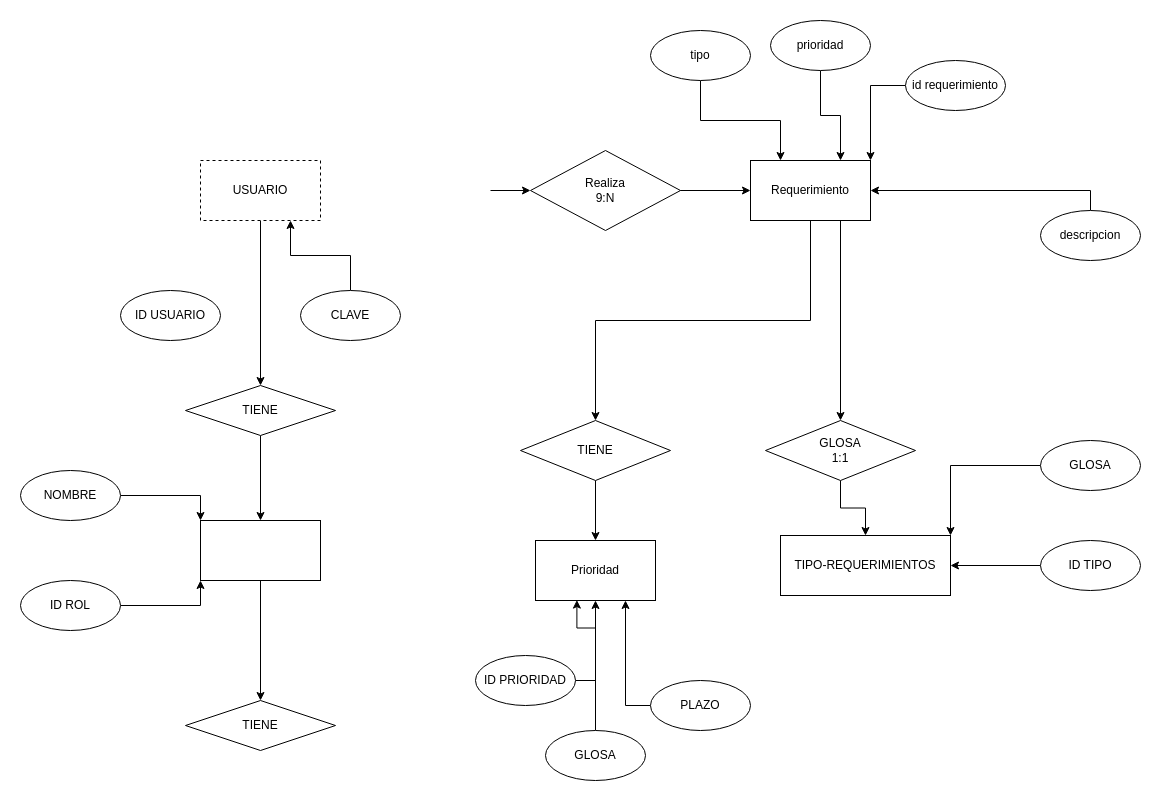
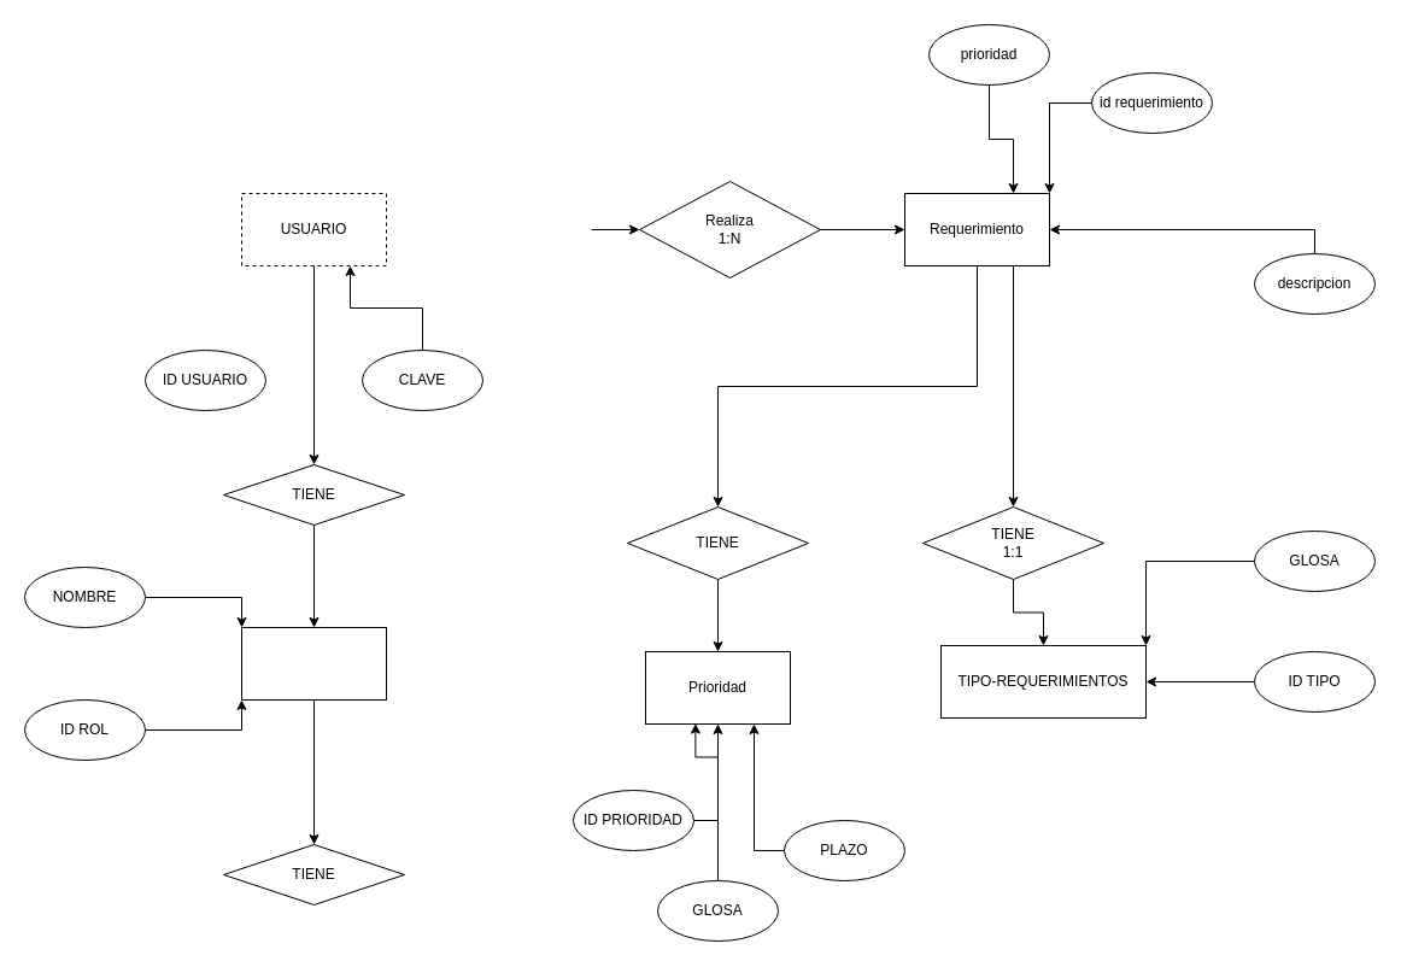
  <mxCell id="0" />
  <mxCell id="1" parent="0" />
  <mxCell id="2" style="edgeStyle=orthogonalEdgeStyle;rounded=0;orthogonalLoop=1;jettySize=auto;html=1;exitX=0.5;exitY=1;exitDx=0;exitDy=0;entryX=0.5;entryY=0;entryDx=0;entryDy=0;" edge="1" parent="1" source="3" target="41"><mxGeometry relative="1" as="geometry" /></mxCell>
  <mxCell id="3" value="USUARIO" style="rounded=0;whiteSpace=wrap;html=1;dashed=1;" vertex="1" parent="1"><mxGeometry x="200" y="160" width="120" height="60" as="geometry" /></mxCell>
  <mxCell id="4" style="edgeStyle=orthogonalEdgeStyle;rounded=0;orthogonalLoop=1;jettySize=auto;html=1;exitX=0.5;exitY=1;exitDx=0;exitDy=0;entryX=0.5;entryY=0;entryDx=0;entryDy=0;" edge="1" parent="1" source="6" target="28"><mxGeometry relative="1" as="geometry" /></mxCell>
  <mxCell id="5" style="edgeStyle=orthogonalEdgeStyle;rounded=0;orthogonalLoop=1;jettySize=auto;html=1;exitX=0.75;exitY=1;exitDx=0;exitDy=0;entryX=0.5;entryY=0;entryDx=0;entryDy=0;" edge="1" parent="1" source="6" target="33"><mxGeometry relative="1" as="geometry" /></mxCell>
  <mxCell id="6" value="Requerimiento" style="rounded=0;whiteSpace=wrap;html=1;" vertex="1" parent="1"><mxGeometry x="750" y="160" width="120" height="60" as="geometry" /></mxCell>
  <mxCell id="7" value="" style="endArrow=classic;html=1;exitX=1;exitY=0.5;exitDx=0;exitDy=0;" edge="1" parent="1" source="18"><mxGeometry width="50" height="50" relative="1" as="geometry"><mxPoint x="490" y="190" as="sourcePoint" /><mxPoint x="600" y="190" as="targetPoint" /><Array as="points"><mxPoint x="550" y="190" /></Array></mxGeometry></mxCell>
  <mxCell id="8" value="" style="endArrow=classic;html=1;entryX=0;entryY=0.5;entryDx=0;entryDy=0;exitX=1;exitY=0.5;exitDx=0;exitDy=0;" edge="1" parent="1" source="18" target="6"><mxGeometry width="50" height="50" relative="1" as="geometry"><mxPoint x="610" y="270" as="sourcePoint" /><mxPoint x="660" y="220" as="targetPoint" /></mxGeometry></mxCell>
  <mxCell id="9" value="ID USUARIO" style="ellipse;whiteSpace=wrap;html=1;" vertex="1" parent="1"><mxGeometry x="120" y="290" width="100" height="50" as="geometry" /></mxCell>
  <mxCell id="10" style="edgeStyle=orthogonalEdgeStyle;rounded=0;orthogonalLoop=1;jettySize=auto;html=1;exitX=0.5;exitY=0;exitDx=0;exitDy=0;entryX=0.75;entryY=1;entryDx=0;entryDy=0;" edge="1" parent="1" source="11" target="3"><mxGeometry relative="1" as="geometry" /></mxCell>
  <mxCell id="11" value="CLAVE" style="ellipse;whiteSpace=wrap;html=1;" vertex="1" parent="1"><mxGeometry x="300" y="290" width="100" height="50" as="geometry" /></mxCell>
  <mxCell id="12" style="edgeStyle=orthogonalEdgeStyle;rounded=0;orthogonalLoop=1;jettySize=auto;html=1;exitX=0;exitY=0.5;exitDx=0;exitDy=0;entryX=1;entryY=0;entryDx=0;entryDy=0;" edge="1" parent="1" source="13" target="6"><mxGeometry relative="1" as="geometry" /></mxCell>
  <mxCell id="13" value="id requerimiento" style="ellipse;whiteSpace=wrap;html=1;" vertex="1" parent="1"><mxGeometry x="905" y="60" width="100" height="50" as="geometry" /></mxCell>
  <mxCell id="14" style="edgeStyle=orthogonalEdgeStyle;rounded=0;orthogonalLoop=1;jettySize=auto;html=1;exitX=0.5;exitY=0;exitDx=0;exitDy=0;entryX=1;entryY=0.5;entryDx=0;entryDy=0;" edge="1" parent="1" source="15" target="6"><mxGeometry relative="1" as="geometry" /></mxCell>
  <mxCell id="15" value="descripcion" style="ellipse;whiteSpace=wrap;html=1;" vertex="1" parent="1"><mxGeometry x="1040" y="210" width="100" height="50" as="geometry" /></mxCell>
  <mxCell id="16" style="edgeStyle=orthogonalEdgeStyle;rounded=0;orthogonalLoop=1;jettySize=auto;html=1;exitX=0.5;exitY=1;exitDx=0;exitDy=0;entryX=0.75;entryY=0;entryDx=0;entryDy=0;" edge="1" parent="1" source="17" target="6"><mxGeometry relative="1" as="geometry" /></mxCell>
  <mxCell id="17" value="prioridad" style="ellipse;whiteSpace=wrap;html=1;" vertex="1" parent="1"><mxGeometry x="770" y="20" width="100" height="50" as="geometry" /></mxCell>
- <mxCell id="18" value="&lt;div&gt;Realiza&lt;/div&gt;&lt;div&gt;9:N&lt;br&gt;&lt;/div&gt;" style="rhombus;whiteSpace=wrap;html=1;" vertex="1" parent="1"><mxGeometry x="530" y="150" width="150" height="80" as="geometry" /></mxCell>
+ <mxCell id="18" value="&lt;div&gt;Realiza&lt;/div&gt;&lt;div&gt;1:N&lt;br&gt;&lt;/div&gt;" style="rhombus;whiteSpace=wrap;html=1;" vertex="1" parent="1"><mxGeometry x="530" y="150" width="150" height="80" as="geometry" /></mxCell>
  <mxCell id="19" value="" style="endArrow=classic;html=1;exitX=1;exitY=0.5;exitDx=0;exitDy=0;" edge="1" parent="1" target="18"><mxGeometry width="50" height="50" relative="1" as="geometry"><mxPoint x="490" y="190" as="sourcePoint" /><mxPoint x="600" y="190" as="targetPoint" /><Array as="points" /></mxGeometry></mxCell>
- <mxCell id="20" style="edgeStyle=orthogonalEdgeStyle;rounded=0;orthogonalLoop=1;jettySize=auto;html=1;entryX=0.25;entryY=0;entryDx=0;entryDy=0;" edge="1" parent="1" source="21" target="6"><mxGeometry relative="1" as="geometry" /></mxCell>
- <mxCell id="21" value="tipo" style="ellipse;whiteSpace=wrap;html=1;" vertex="1" parent="1"><mxGeometry x="650" y="30" width="100" height="50" as="geometry" /></mxCell>
  <mxCell id="22" value="Prioridad" style="rounded=0;whiteSpace=wrap;html=1;" vertex="1" parent="1"><mxGeometry x="535" y="540" width="120" height="60" as="geometry" /></mxCell>
  <mxCell id="23" style="edgeStyle=orthogonalEdgeStyle;rounded=0;orthogonalLoop=1;jettySize=auto;html=1;exitX=1;exitY=0.5;exitDx=0;exitDy=0;entryX=0.345;entryY=0.993;entryDx=0;entryDy=0;entryPerimeter=0;" edge="1" parent="1" source="24" target="22"><mxGeometry relative="1" as="geometry" /></mxCell>
  <mxCell id="24" value="ID PRIORIDAD" style="ellipse;whiteSpace=wrap;html=1;" vertex="1" parent="1"><mxGeometry x="475" y="655" width="100" height="50" as="geometry" /></mxCell>
  <mxCell id="25" style="edgeStyle=orthogonalEdgeStyle;rounded=0;orthogonalLoop=1;jettySize=auto;html=1;exitX=0;exitY=0.5;exitDx=0;exitDy=0;entryX=0.75;entryY=1;entryDx=0;entryDy=0;" edge="1" parent="1" source="26" target="22"><mxGeometry relative="1" as="geometry" /></mxCell>
  <mxCell id="26" value="PLAZO" style="ellipse;whiteSpace=wrap;html=1;" vertex="1" parent="1"><mxGeometry x="650" y="680" width="100" height="50" as="geometry" /></mxCell>
  <mxCell id="27" style="edgeStyle=orthogonalEdgeStyle;rounded=0;orthogonalLoop=1;jettySize=auto;html=1;exitX=0.5;exitY=1;exitDx=0;exitDy=0;entryX=0.5;entryY=0;entryDx=0;entryDy=0;" edge="1" parent="1" source="28" target="22"><mxGeometry relative="1" as="geometry" /></mxCell>
  <mxCell id="28" value="TIENE" style="rhombus;whiteSpace=wrap;html=1;" vertex="1" parent="1"><mxGeometry x="520" y="420" width="150" height="60" as="geometry" /></mxCell>
  <mxCell id="29" style="edgeStyle=orthogonalEdgeStyle;rounded=0;orthogonalLoop=1;jettySize=auto;html=1;exitX=0.5;exitY=0;exitDx=0;exitDy=0;entryX=0.5;entryY=1;entryDx=0;entryDy=0;" edge="1" parent="1" source="30" target="22"><mxGeometry relative="1" as="geometry" /></mxCell>
  <mxCell id="30" value="GLOSA" style="ellipse;whiteSpace=wrap;html=1;" vertex="1" parent="1"><mxGeometry x="545" y="730" width="100" height="50" as="geometry" /></mxCell>
  <mxCell id="31" value="TIPO-REQUERIMIENTOS" style="rounded=0;whiteSpace=wrap;html=1;" vertex="1" parent="1"><mxGeometry x="780" y="535" width="170" height="60" as="geometry" /></mxCell>
  <mxCell id="32" style="edgeStyle=orthogonalEdgeStyle;rounded=0;orthogonalLoop=1;jettySize=auto;html=1;exitX=0.5;exitY=1;exitDx=0;exitDy=0;entryX=0.5;entryY=0;entryDx=0;entryDy=0;" edge="1" parent="1" source="33" target="31"><mxGeometry relative="1" as="geometry" /></mxCell>
- <mxCell id="33" value="&lt;div&gt;GLOSA&lt;/div&gt;&lt;div&gt;1:1&lt;br&gt;&lt;/div&gt;" style="rhombus;whiteSpace=wrap;html=1;" vertex="1" parent="1"><mxGeometry x="765" y="420" width="150" height="60" as="geometry" /></mxCell>
+ <mxCell id="33" value="&lt;div&gt;TIENE&lt;/div&gt;&lt;div&gt;1:1&lt;br&gt;&lt;/div&gt;" style="rhombus;whiteSpace=wrap;html=1;" vertex="1" parent="1"><mxGeometry x="765" y="420" width="150" height="60" as="geometry" /></mxCell>
  <mxCell id="34" style="edgeStyle=orthogonalEdgeStyle;rounded=0;orthogonalLoop=1;jettySize=auto;html=1;exitX=0;exitY=0.5;exitDx=0;exitDy=0;" edge="1" parent="1" source="35" target="31"><mxGeometry relative="1" as="geometry" /></mxCell>
  <mxCell id="35" value="ID TIPO" style="ellipse;whiteSpace=wrap;html=1;" vertex="1" parent="1"><mxGeometry x="1040" y="540" width="100" height="50" as="geometry" /></mxCell>
  <mxCell id="36" style="edgeStyle=orthogonalEdgeStyle;rounded=0;orthogonalLoop=1;jettySize=auto;html=1;entryX=1;entryY=0;entryDx=0;entryDy=0;" edge="1" parent="1" source="37" target="31"><mxGeometry relative="1" as="geometry" /></mxCell>
  <mxCell id="37" value="GLOSA" style="ellipse;whiteSpace=wrap;html=1;" vertex="1" parent="1"><mxGeometry x="1040" y="440" width="100" height="50" as="geometry" /></mxCell>
  <mxCell id="38" style="edgeStyle=orthogonalEdgeStyle;rounded=0;orthogonalLoop=1;jettySize=auto;html=1;exitX=0.5;exitY=1;exitDx=0;exitDy=0;" edge="1" parent="1" source="39" target="46"><mxGeometry relative="1" as="geometry" /></mxCell>
  <mxCell id="39" value="" style="rounded=0;whiteSpace=wrap;html=1;" vertex="1" parent="1"><mxGeometry x="200" y="520" width="120" height="60" as="geometry" /></mxCell>
  <mxCell id="40" style="edgeStyle=orthogonalEdgeStyle;rounded=0;orthogonalLoop=1;jettySize=auto;html=1;exitX=0.5;exitY=1;exitDx=0;exitDy=0;entryX=0.5;entryY=0;entryDx=0;entryDy=0;" edge="1" parent="1" source="41" target="39"><mxGeometry relative="1" as="geometry" /></mxCell>
  <mxCell id="41" value="TIENE" style="rhombus;whiteSpace=wrap;html=1;" vertex="1" parent="1"><mxGeometry x="185" y="385" width="150" height="50" as="geometry" /></mxCell>
  <mxCell id="42" style="edgeStyle=orthogonalEdgeStyle;rounded=0;orthogonalLoop=1;jettySize=auto;html=1;exitX=1;exitY=0.5;exitDx=0;exitDy=0;entryX=0;entryY=0;entryDx=0;entryDy=0;" edge="1" parent="1" source="43" target="39"><mxGeometry relative="1" as="geometry" /></mxCell>
  <mxCell id="43" value="NOMBRE" style="ellipse;whiteSpace=wrap;html=1;" vertex="1" parent="1"><mxGeometry x="20" y="470" width="100" height="50" as="geometry" /></mxCell>
  <mxCell id="44" style="edgeStyle=orthogonalEdgeStyle;rounded=0;orthogonalLoop=1;jettySize=auto;html=1;exitX=1;exitY=0.5;exitDx=0;exitDy=0;entryX=0;entryY=1;entryDx=0;entryDy=0;" edge="1" parent="1" source="45" target="39"><mxGeometry relative="1" as="geometry" /></mxCell>
  <mxCell id="45" value="ID ROL" style="ellipse;whiteSpace=wrap;html=1;" vertex="1" parent="1"><mxGeometry x="20" y="580" width="100" height="50" as="geometry" /></mxCell>
  <mxCell id="46" value="TIENE" style="rhombus;whiteSpace=wrap;html=1;" vertex="1" parent="1"><mxGeometry x="185" y="700" width="150" height="50" as="geometry" /></mxCell>
